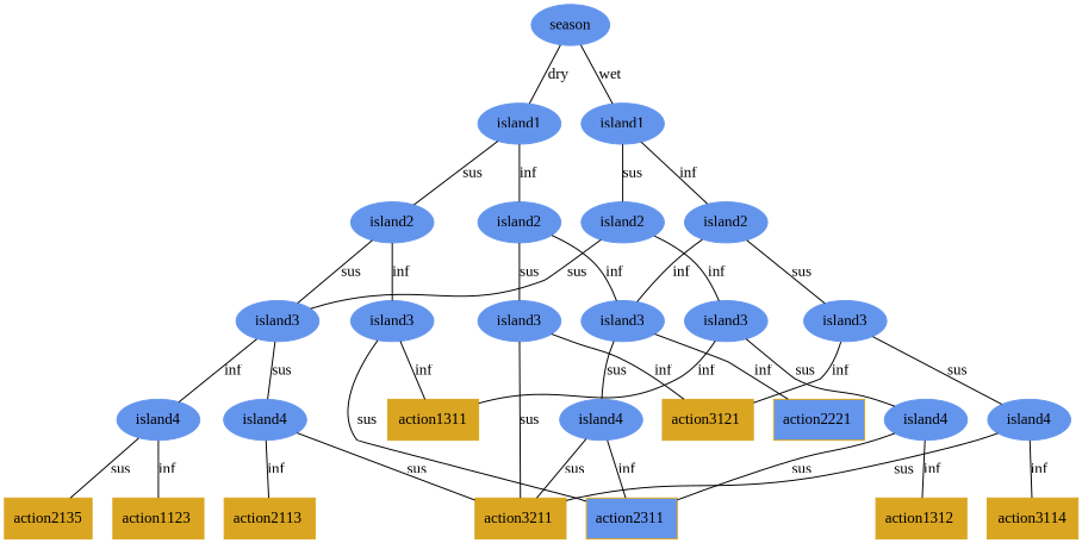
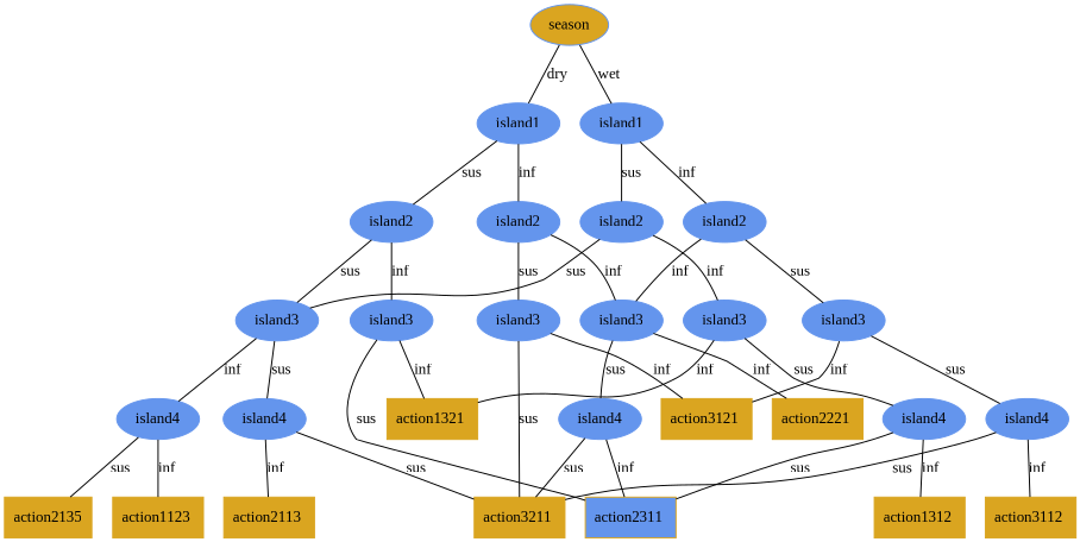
  digraph {
    fontname="Liberation Serif"
    node [color=cornflowerblue fontname="Liberation Serif" shape=ellipse style=filled]
    edge [dir=none fontname="Liberation Serif"]
-   n1 [label=season]
+   n1 [label=season fillcolor=goldenrod]
    n2 [label=island1]
    n3 [label=island2]
    n4 [label=island3]
    n5 [label=island4]
    n6 [color=goldenrod label="action3211 " shape=box]
    n7 [color=goldenrod label="action2113 " shape=box]
    n8 [label=island4]
    n9 [color=goldenrod label=action2135 shape=box]
    n10 [color=goldenrod label="action1123 " shape=box]
    n11 [label=island3]
    n12 [color=goldenrod fillcolor=cornflowerblue label="action2311 " shape=box]
-   n13 [color=goldenrod label=action1311 shape=box]
+   n13 [color=goldenrod label="action1321 " shape=box]
    n14 [label=island2]
    n15 [label=island3]
    n16 [label=island3]
    n17 [color=goldenrod label="action3121 " shape=box]
    n18 [label=island3]
    n19 [label=island4]
-   n20 [color=goldenrod label="action2221 " shape=box fillcolor=cornflowerblue]
+   n20 [color=goldenrod label="action2221 " shape=box]
    n21 [label=island1]
    n22 [label=island2]
    n23 [label=island4]
    n24 [color=goldenrod label="action1312 " shape=box]
    n25 [label=island2]
    n26 [label=island3]
    n27 [label=island4]
-   n28 [color=goldenrod label=action3114 shape=box]
+   n28 [color=goldenrod label="action3112 " shape=box]
    subgraph sub_1 {
      rank=same
      n1
    }
    subgraph sub_2 {
      rank=same
      n2
    }
    subgraph sub_3 {
      rank=same
      n3
    }
    subgraph sub_4 {
      rank=same
      n4
    }
    subgraph sub_5 {
      rank=same
      n5
    }
    subgraph sub_6 {
      rank=same
      n6
    }
    subgraph sub_7 {
      rank=same
      n7
    }
    subgraph sub_8 {
      rank=same
      n8
    }
    subgraph sub_9 {
      rank=same
      n9
    }
    subgraph sub_10 {
      rank=same
      n10
    }
    subgraph sub_11 {
      rank=same
      n11
    }
    subgraph sub_12 {
      rank=same
      n12
    }
    subgraph sub_13 {
      rank=same
      n13
    }
    subgraph sub_14 {
      rank=same
      n14
    }
    subgraph sub_15 {
      rank=same
      n15
    }
    subgraph sub_16 {
      rank=same
      n16
    }
    subgraph sub_17 {
      rank=same
      n17
    }
    subgraph sub_18 {
      rank=same
      n18
    }
    subgraph sub_19 {
      rank=same
      n19
    }
    subgraph sub_20 {
      rank=same
      n20
    }
    subgraph sub_21 {
      rank=same
      n21
    }
    subgraph sub_22 {
      rank=same
      n22
    }
    subgraph sub_23 {
      rank=same
      n23
    }
    subgraph sub_24 {
      rank=same
      n24
    }
    subgraph sub_25 {
      rank=same
      n25
    }
    subgraph sub_26 {
      rank=same
      n26
    }
    subgraph sub_27 {
      rank=same
      n27
    }
    subgraph sub_28 {
      rank=same
      n28
    }
    n1 -> n2 [label=dry]
    n1 -> n21 [label=wet]
    n2 -> n3 [label=sus]
    n2 -> n14 [label=inf]
    n3 -> n4 [label=sus]
    n3 -> n11 [label=inf]
    n4 -> n5 [label=sus]
    n4 -> n8 [label=inf]
    n5 -> n6 [label=sus]
    n5 -> n7 [label=inf]
    n8 -> n9 [label=sus]
    n8 -> n10 [label=inf]
    n11 -> n12 [label=sus]
    n11 -> n13 [label=inf]
    n14 -> n16 [label=sus]
    n14 -> n18 [label=inf]
    n15 -> n13 [label=inf]
    n15 -> n23 [label=sus]
    n16 -> n6 [label=sus]
    n16 -> n17 [label=inf]
    n18 -> n19 [label=sus]
    n18 -> n20 [label=inf]
    n19 -> n6 [label=sus]
    n19 -> n12 [label=inf]
    n21 -> n22 [label=sus]
    n21 -> n25 [label=inf]
    n22 -> n4 [label=sus]
    n22 -> n15 [label=inf]
    n23 -> n12 [label=sus]
    n23 -> n24 [label=inf]
    n25 -> n18 [label=inf]
    n25 -> n26 [label=sus]
    n26 -> n17 [label=inf]
    n26 -> n27 [label=sus]
    n27 -> n6 [label=sus]
    n27 -> n28 [label=inf]
  }
